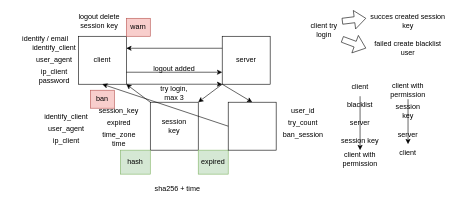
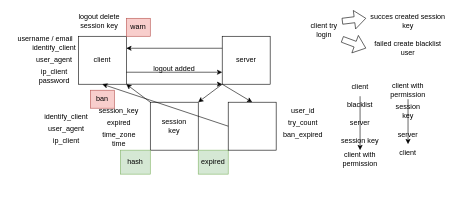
  <mxCell id="0" />
  <mxCell id="1" parent="0" />
  <mxCell id="2" value="" style="whiteSpace=wrap;html=1;aspect=fixed;" vertex="1" parent="1"><mxGeometry x="130" y="60" width="80" height="80" as="geometry" /></mxCell>
  <mxCell id="3" value="client" style="text;html=1;strokeColor=none;fillColor=none;align=center;verticalAlign=middle;whiteSpace=wrap;rounded=0;" vertex="1" parent="1"><mxGeometry x="140" y="85" width="60" height="30" as="geometry" /></mxCell>
  <mxCell id="4" value="" style="whiteSpace=wrap;html=1;aspect=fixed;" vertex="1" parent="1"><mxGeometry x="370" y="60" width="80" height="80" as="geometry" /></mxCell>
  <mxCell id="5" value="server" style="text;html=1;strokeColor=none;fillColor=none;align=center;verticalAlign=middle;whiteSpace=wrap;rounded=0;" vertex="1" parent="1"><mxGeometry x="380" y="85" width="60" height="30" as="geometry" /></mxCell>
  <mxCell id="6" value="" style="whiteSpace=wrap;html=1;aspect=fixed;" vertex="1" parent="1"><mxGeometry x="250" y="170" width="80" height="80" as="geometry" /></mxCell>
  <mxCell id="7" value="session&lt;br&gt;key" style="text;html=1;strokeColor=none;fillColor=none;align=center;verticalAlign=middle;whiteSpace=wrap;rounded=0;" vertex="1" parent="1"><mxGeometry x="260" y="195" width="60" height="30" as="geometry" /></mxCell>
  <mxCell id="8" value="" style="endArrow=classic;html=1;rounded=0;exitX=1;exitY=1;exitDx=0;exitDy=0;entryX=0;entryY=1;entryDx=0;entryDy=0;" edge="1" parent="1" source="2" target="4"><mxGeometry width="50" height="50" relative="1" as="geometry"><mxPoint x="300" y="190" as="sourcePoint" /><mxPoint x="350" y="140" as="targetPoint" /></mxGeometry></mxCell>
  <mxCell id="9" value="" style="endArrow=classic;html=1;rounded=0;entryX=1;entryY=0;entryDx=0;entryDy=0;" edge="1" parent="1" target="6"><mxGeometry width="50" height="50" relative="1" as="geometry"><mxPoint x="370" y="140" as="sourcePoint" /><mxPoint x="350" y="140" as="targetPoint" /></mxGeometry></mxCell>
  <mxCell id="10" value="" style="endArrow=classic;html=1;rounded=0;exitX=0;exitY=0;exitDx=0;exitDy=0;" edge="1" parent="1" source="6"><mxGeometry width="50" height="50" relative="1" as="geometry"><mxPoint x="300" y="190" as="sourcePoint" /><mxPoint x="210" y="140" as="targetPoint" /></mxGeometry></mxCell>
  <mxCell id="11" value="" style="endArrow=classic;html=1;rounded=0;entryX=0;entryY=0.75;entryDx=0;entryDy=0;" edge="1" parent="1" target="4"><mxGeometry width="50" height="50" relative="1" as="geometry"><mxPoint x="210" y="120" as="sourcePoint" /><mxPoint x="350" y="140" as="targetPoint" /></mxGeometry></mxCell>
  <mxCell id="12" value="logout added" style="text;html=1;strokeColor=none;fillColor=none;align=center;verticalAlign=middle;whiteSpace=wrap;rounded=0;" vertex="1" parent="1"><mxGeometry x="235" y="100" width="110" height="30" as="geometry" /></mxCell>
  <mxCell id="13" value="" style="endArrow=classic;html=1;rounded=0;entryX=1;entryY=0.25;entryDx=0;entryDy=0;exitX=0;exitY=0.25;exitDx=0;exitDy=0;" edge="1" parent="1" source="4" target="2"><mxGeometry width="50" height="50" relative="1" as="geometry"><mxPoint x="360" y="90" as="sourcePoint" /><mxPoint x="350" y="130" as="targetPoint" /></mxGeometry></mxCell>
  <mxCell id="14" value="" style="rounded=0;whiteSpace=wrap;html=1;fillColor=#f8cecc;strokeColor=#b85450;" vertex="1" parent="1"><mxGeometry x="210" y="30" width="40" height="30" as="geometry" /></mxCell>
  <mxCell id="15" value="warn" style="text;html=1;strokeColor=none;fillColor=none;align=center;verticalAlign=middle;whiteSpace=wrap;rounded=0;" vertex="1" parent="1"><mxGeometry x="200" y="30" width="60" height="30" as="geometry" /></mxCell>
  <mxCell id="16" value="" style="rounded=0;whiteSpace=wrap;html=1;fillColor=#d5e8d4;strokeColor=#82b366;" vertex="1" parent="1"><mxGeometry x="200" y="250" width="50" height="40" as="geometry" /></mxCell>
  <mxCell id="17" value="hash" style="text;html=1;strokeColor=none;fillColor=none;align=center;verticalAlign=middle;whiteSpace=wrap;rounded=0;" vertex="1" parent="1"><mxGeometry x="195" y="255" width="60" height="30" as="geometry" /></mxCell>
  <mxCell id="18" value="" style="rounded=0;whiteSpace=wrap;html=1;fillColor=#d5e8d4;strokeColor=#82b366;" vertex="1" parent="1"><mxGeometry x="330" y="250" width="50" height="40" as="geometry" /></mxCell>
  <mxCell id="19" value="expired" style="text;html=1;strokeColor=none;fillColor=none;align=center;verticalAlign=middle;whiteSpace=wrap;rounded=0;" vertex="1" parent="1"><mxGeometry x="325" y="255" width="60" height="30" as="geometry" /></mxCell>
- <mxCell id="20" value="try login, max 3" style="text;html=1;strokeColor=none;fillColor=none;align=center;verticalAlign=middle;whiteSpace=wrap;rounded=0;" vertex="1" parent="1"><mxGeometry x="260" y="140" width="60" height="30" as="geometry" /></mxCell>
  <mxCell id="21" value="" style="whiteSpace=wrap;html=1;aspect=fixed;" vertex="1" parent="1"><mxGeometry x="380" y="170" width="80" height="80" as="geometry" /></mxCell>
  <mxCell id="22" value="" style="endArrow=classic;html=1;rounded=0;exitX=0;exitY=1;exitDx=0;exitDy=0;entryX=0.5;entryY=0;entryDx=0;entryDy=0;" edge="1" parent="1" source="4" target="21"><mxGeometry width="50" height="50" relative="1" as="geometry"><mxPoint x="420" y="160" as="sourcePoint" /><mxPoint x="470" y="110" as="targetPoint" /></mxGeometry></mxCell>
  <mxCell id="23" value="" style="endArrow=classic;html=1;rounded=0;exitX=0;exitY=0.5;exitDx=0;exitDy=0;entryX=0.5;entryY=1;entryDx=0;entryDy=0;" edge="1" parent="1" source="21" target="2"><mxGeometry width="50" height="50" relative="1" as="geometry"><mxPoint x="290" y="200" as="sourcePoint" /><mxPoint x="340" y="150" as="targetPoint" /></mxGeometry></mxCell>
  <mxCell id="24" value="user_id" style="text;html=1;strokeColor=none;fillColor=none;align=center;verticalAlign=middle;whiteSpace=wrap;rounded=0;" vertex="1" parent="1"><mxGeometry x="475" y="170" width="60" height="30" as="geometry" /></mxCell>
  <mxCell id="25" value="try_count" style="text;html=1;strokeColor=none;fillColor=none;align=center;verticalAlign=middle;whiteSpace=wrap;rounded=0;" vertex="1" parent="1"><mxGeometry x="475" y="190" width="60" height="30" as="geometry" /></mxCell>
  <mxCell id="26" value="session_key" style="text;html=1;strokeColor=none;fillColor=none;align=center;verticalAlign=middle;whiteSpace=wrap;rounded=0;" vertex="1" parent="1"><mxGeometry x="160" y="170" width="75" height="30" as="geometry" /></mxCell>
  <mxCell id="27" value="expired" style="text;html=1;strokeColor=none;fillColor=none;align=center;verticalAlign=middle;whiteSpace=wrap;rounded=0;" vertex="1" parent="1"><mxGeometry x="167.5" y="190" width="60" height="30" as="geometry" /></mxCell>
  <mxCell id="28" value="time_zone" style="text;html=1;strokeColor=none;fillColor=none;align=center;verticalAlign=middle;whiteSpace=wrap;rounded=0;" vertex="1" parent="1"><mxGeometry x="167.5" y="210" width="60" height="30" as="geometry" /></mxCell>
  <mxCell id="29" value="time" style="text;html=1;strokeColor=none;fillColor=none;align=center;verticalAlign=middle;whiteSpace=wrap;rounded=0;" vertex="1" parent="1"><mxGeometry x="167.5" y="225" width="60" height="30" as="geometry" /></mxCell>
- <mxCell id="30" value="ban_session" style="text;html=1;strokeColor=none;fillColor=none;align=center;verticalAlign=middle;whiteSpace=wrap;rounded=0;" vertex="1" parent="1"><mxGeometry x="475" y="210" width="60" height="30" as="geometry" /></mxCell>
+ <mxCell id="30" value="ban_expired" style="text;html=1;strokeColor=none;fillColor=none;align=center;verticalAlign=middle;whiteSpace=wrap;rounded=0;" vertex="1" parent="1"><mxGeometry x="475" y="210" width="60" height="30" as="geometry" /></mxCell>
  <mxCell id="31" value="identify_client" style="text;html=1;strokeColor=none;fillColor=none;align=center;verticalAlign=middle;whiteSpace=wrap;rounded=0;" vertex="1" parent="1"><mxGeometry x="80" y="180" width="60" height="30" as="geometry" /></mxCell>
  <mxCell id="32" value="user_agent" style="text;html=1;strokeColor=none;fillColor=none;align=center;verticalAlign=middle;whiteSpace=wrap;rounded=0;" vertex="1" parent="1"><mxGeometry x="80" y="200" width="60" height="30" as="geometry" /></mxCell>
  <mxCell id="33" value="ip_client" style="text;html=1;strokeColor=none;fillColor=none;align=center;verticalAlign=middle;whiteSpace=wrap;rounded=0;" vertex="1" parent="1"><mxGeometry x="80" y="220" width="60" height="30" as="geometry" /></mxCell>
  <mxCell id="34" value="identify_client" style="text;html=1;strokeColor=none;fillColor=none;align=center;verticalAlign=middle;whiteSpace=wrap;rounded=0;" vertex="1" parent="1"><mxGeometry x="60" y="65" width="60" height="30" as="geometry" /></mxCell>
  <mxCell id="35" value="user_agent" style="text;html=1;strokeColor=none;fillColor=none;align=center;verticalAlign=middle;whiteSpace=wrap;rounded=0;" vertex="1" parent="1"><mxGeometry x="60" y="85" width="60" height="30" as="geometry" /></mxCell>
  <mxCell id="36" value="ip_client" style="text;html=1;strokeColor=none;fillColor=none;align=center;verticalAlign=middle;whiteSpace=wrap;rounded=0;" vertex="1" parent="1"><mxGeometry x="60" y="105" width="60" height="30" as="geometry" /></mxCell>
  <mxCell id="37" value="password" style="text;html=1;strokeColor=none;fillColor=none;align=center;verticalAlign=middle;whiteSpace=wrap;rounded=0;" vertex="1" parent="1"><mxGeometry x="60" y="120" width="60" height="30" as="geometry" /></mxCell>
- <mxCell id="38" value="identify / email" style="text;html=1;strokeColor=none;fillColor=none;align=center;verticalAlign=middle;whiteSpace=wrap;rounded=0;" vertex="1" parent="1"><mxGeometry x="20" y="50" width="110" height="30" as="geometry" /></mxCell>
+ <mxCell id="38" value="username / email" style="text;html=1;strokeColor=none;fillColor=none;align=center;verticalAlign=middle;whiteSpace=wrap;rounded=0;" vertex="1" parent="1"><mxGeometry x="20" y="50" width="110" height="30" as="geometry" /></mxCell>
  <mxCell id="39" value="client try login" style="text;html=1;strokeColor=none;fillColor=none;align=center;verticalAlign=middle;whiteSpace=wrap;rounded=0;" vertex="1" parent="1"><mxGeometry x="510" y="35" width="60" height="30" as="geometry" /></mxCell>
  <mxCell id="40" value="succes created session key" style="text;html=1;strokeColor=none;fillColor=none;align=center;verticalAlign=middle;whiteSpace=wrap;rounded=0;" vertex="1" parent="1"><mxGeometry x="615" y="20" width="130" height="30" as="geometry" /></mxCell>
  <mxCell id="41" value="failed create blacklist user" style="text;html=1;strokeColor=none;fillColor=none;align=center;verticalAlign=middle;whiteSpace=wrap;rounded=0;" vertex="1" parent="1"><mxGeometry x="615" y="65" width="130" height="30" as="geometry" /></mxCell>
  <mxCell id="42" value="client" style="text;html=1;strokeColor=none;fillColor=none;align=center;verticalAlign=middle;whiteSpace=wrap;rounded=0;" vertex="1" parent="1"><mxGeometry x="570" y="130" width="60" height="30" as="geometry" /></mxCell>
  <mxCell id="43" value="blacklist" style="text;html=1;strokeColor=none;fillColor=none;align=center;verticalAlign=middle;whiteSpace=wrap;rounded=0;" vertex="1" parent="1"><mxGeometry x="570" y="160" width="60" height="30" as="geometry" /></mxCell>
  <mxCell id="44" value="server" style="text;html=1;strokeColor=none;fillColor=none;align=center;verticalAlign=middle;whiteSpace=wrap;rounded=0;" vertex="1" parent="1"><mxGeometry x="570" y="190" width="60" height="30" as="geometry" /></mxCell>
  <mxCell id="45" value="session key" style="text;html=1;strokeColor=none;fillColor=none;align=center;verticalAlign=middle;whiteSpace=wrap;rounded=0;" vertex="1" parent="1"><mxGeometry x="565" y="220" width="70" height="30" as="geometry" /></mxCell>
  <mxCell id="46" value="client with permission" style="text;html=1;strokeColor=none;fillColor=none;align=center;verticalAlign=middle;whiteSpace=wrap;rounded=0;" vertex="1" parent="1"><mxGeometry x="570" y="250" width="60" height="30" as="geometry" /></mxCell>
  <mxCell id="47" value="" style="endArrow=classic;html=1;rounded=0;entryX=0.5;entryY=0;entryDx=0;entryDy=0;" edge="1" parent="1" source="42" target="46"><mxGeometry width="50" height="50" relative="1" as="geometry"><mxPoint x="360" y="190" as="sourcePoint" /><mxPoint x="410" y="140" as="targetPoint" /></mxGeometry></mxCell>
  <mxCell id="48" value="client with permission" style="text;html=1;strokeColor=none;fillColor=none;align=center;verticalAlign=middle;whiteSpace=wrap;rounded=0;" vertex="1" parent="1"><mxGeometry x="650" y="135" width="60" height="30" as="geometry" /></mxCell>
  <mxCell id="49" value="session key" style="text;html=1;strokeColor=none;fillColor=none;align=center;verticalAlign=middle;whiteSpace=wrap;rounded=0;" vertex="1" parent="1"><mxGeometry x="650" y="170" width="60" height="30" as="geometry" /></mxCell>
  <mxCell id="50" value="server" style="text;html=1;strokeColor=none;fillColor=none;align=center;verticalAlign=middle;whiteSpace=wrap;rounded=0;" vertex="1" parent="1"><mxGeometry x="650" y="210" width="60" height="30" as="geometry" /></mxCell>
  <mxCell id="51" value="client" style="text;html=1;strokeColor=none;fillColor=none;align=center;verticalAlign=middle;whiteSpace=wrap;rounded=0;" vertex="1" parent="1"><mxGeometry x="650" y="240" width="60" height="30" as="geometry" /></mxCell>
  <mxCell id="52" value="" style="endArrow=classic;html=1;rounded=0;entryX=0.5;entryY=0;entryDx=0;entryDy=0;exitX=0.5;exitY=1;exitDx=0;exitDy=0;" edge="1" parent="1" source="48" target="51"><mxGeometry width="50" height="50" relative="1" as="geometry"><mxPoint x="470" y="160" as="sourcePoint" /><mxPoint x="520" y="110" as="targetPoint" /></mxGeometry></mxCell>
  <mxCell id="53" value="logout delete session key" style="text;html=1;strokeColor=none;fillColor=none;align=center;verticalAlign=middle;whiteSpace=wrap;rounded=0;" vertex="1" parent="1"><mxGeometry x="120" y="20" width="90" height="30" as="geometry" /></mxCell>
- <mxCell id="54" value="sha256 + time" style="text;html=1;strokeColor=none;fillColor=none;align=center;verticalAlign=middle;whiteSpace=wrap;rounded=0;" vertex="1" parent="1"><mxGeometry x="227.5" y="300" width="135" height="30" as="geometry" /></mxCell>
  <mxCell id="55" value="" style="rounded=0;whiteSpace=wrap;html=1;fillColor=#f8cecc;strokeColor=#b85450;" vertex="1" parent="1"><mxGeometry x="150" y="150" width="40" height="30" as="geometry" /></mxCell>
  <mxCell id="56" value="ban" style="text;html=1;strokeColor=none;fillColor=none;align=center;verticalAlign=middle;whiteSpace=wrap;rounded=0;" vertex="1" parent="1"><mxGeometry x="140" y="150" width="60" height="30" as="geometry" /></mxCell>
  <mxCell id="57" value="" style="shape=flexArrow;endArrow=classic;html=1;rounded=0;exitX=1;exitY=0;exitDx=0;exitDy=0;" edge="1" parent="1" source="39"><mxGeometry width="50" height="50" relative="1" as="geometry"><mxPoint x="565" y="70" as="sourcePoint" /><mxPoint x="610" y="30" as="targetPoint" /></mxGeometry></mxCell>
  <mxCell id="58" value="" style="shape=flexArrow;endArrow=classic;html=1;rounded=0;exitX=1;exitY=1;exitDx=0;exitDy=0;" edge="1" parent="1" source="39"><mxGeometry width="50" height="50" relative="1" as="geometry"><mxPoint x="570" y="125" as="sourcePoint" /><mxPoint x="610" y="80" as="targetPoint" /></mxGeometry></mxCell>
